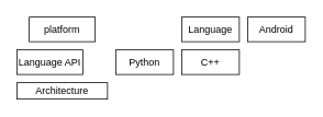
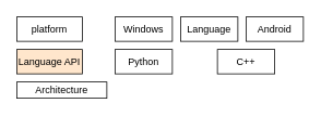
  <mxCell id="0" />
  <mxCell id="1" parent="0" />
- <mxCell id="2" value="platform" style="rounded=0;whiteSpace=wrap;html=1;" vertex="1" parent="1"><mxGeometry x="35" y="20" width="80" height="30" as="geometry" /></mxCell>
- <mxCell id="3" value="Language API" style="rounded=0;whiteSpace=wrap;html=1;" vertex="1" parent="1"><mxGeometry x="20" y="60" width="80" height="30" as="geometry" /></mxCell>
+ <mxCell id="2" value="platform" style="rounded=0;whiteSpace=wrap;html=1;" vertex="1" parent="1"><mxGeometry x="20" y="20" width="80" height="30" as="geometry" /></mxCell>
+ <mxCell id="3" value="Language API" style="rounded=0;whiteSpace=wrap;html=1;fillColor=#ffe6cc;" vertex="1" parent="1"><mxGeometry x="20" y="60" width="80" height="30" as="geometry" /></mxCell>
+ <mxCell id="4" value="Windows" style="rounded=0;whiteSpace=wrap;html=1;" vertex="1" parent="1"><mxGeometry x="140" y="20" width="70" height="30" as="geometry" /></mxCell>
  <mxCell id="5" value="Language" style="rounded=0;whiteSpace=wrap;html=1;" vertex="1" parent="1"><mxGeometry x="220" y="20" width="70" height="30" as="geometry" /></mxCell>
  <mxCell id="6" value="Android" style="rounded=0;whiteSpace=wrap;html=1;" vertex="1" parent="1"><mxGeometry x="300" y="20" width="70" height="30" as="geometry" /></mxCell>
  <mxCell id="7" value="Python" style="rounded=0;whiteSpace=wrap;html=1;" vertex="1" parent="1"><mxGeometry x="140" y="60" width="70" height="30" as="geometry" /></mxCell>
- <mxCell id="8" value="C++" style="rounded=0;whiteSpace=wrap;html=1;" vertex="1" parent="1"><mxGeometry x="220" y="60" width="70" height="30" as="geometry" /></mxCell>
+ <mxCell id="8" value="C++" style="rounded=0;whiteSpace=wrap;html=1;" vertex="1" parent="1"><mxGeometry x="265" y="60" width="70" height="30" as="geometry" /></mxCell>
  <mxCell id="9" value="Architecture" style="rounded=0;whiteSpace=wrap;html=1;" vertex="1" parent="1"><mxGeometry x="20" y="100" width="110" height="20" as="geometry" /></mxCell>
